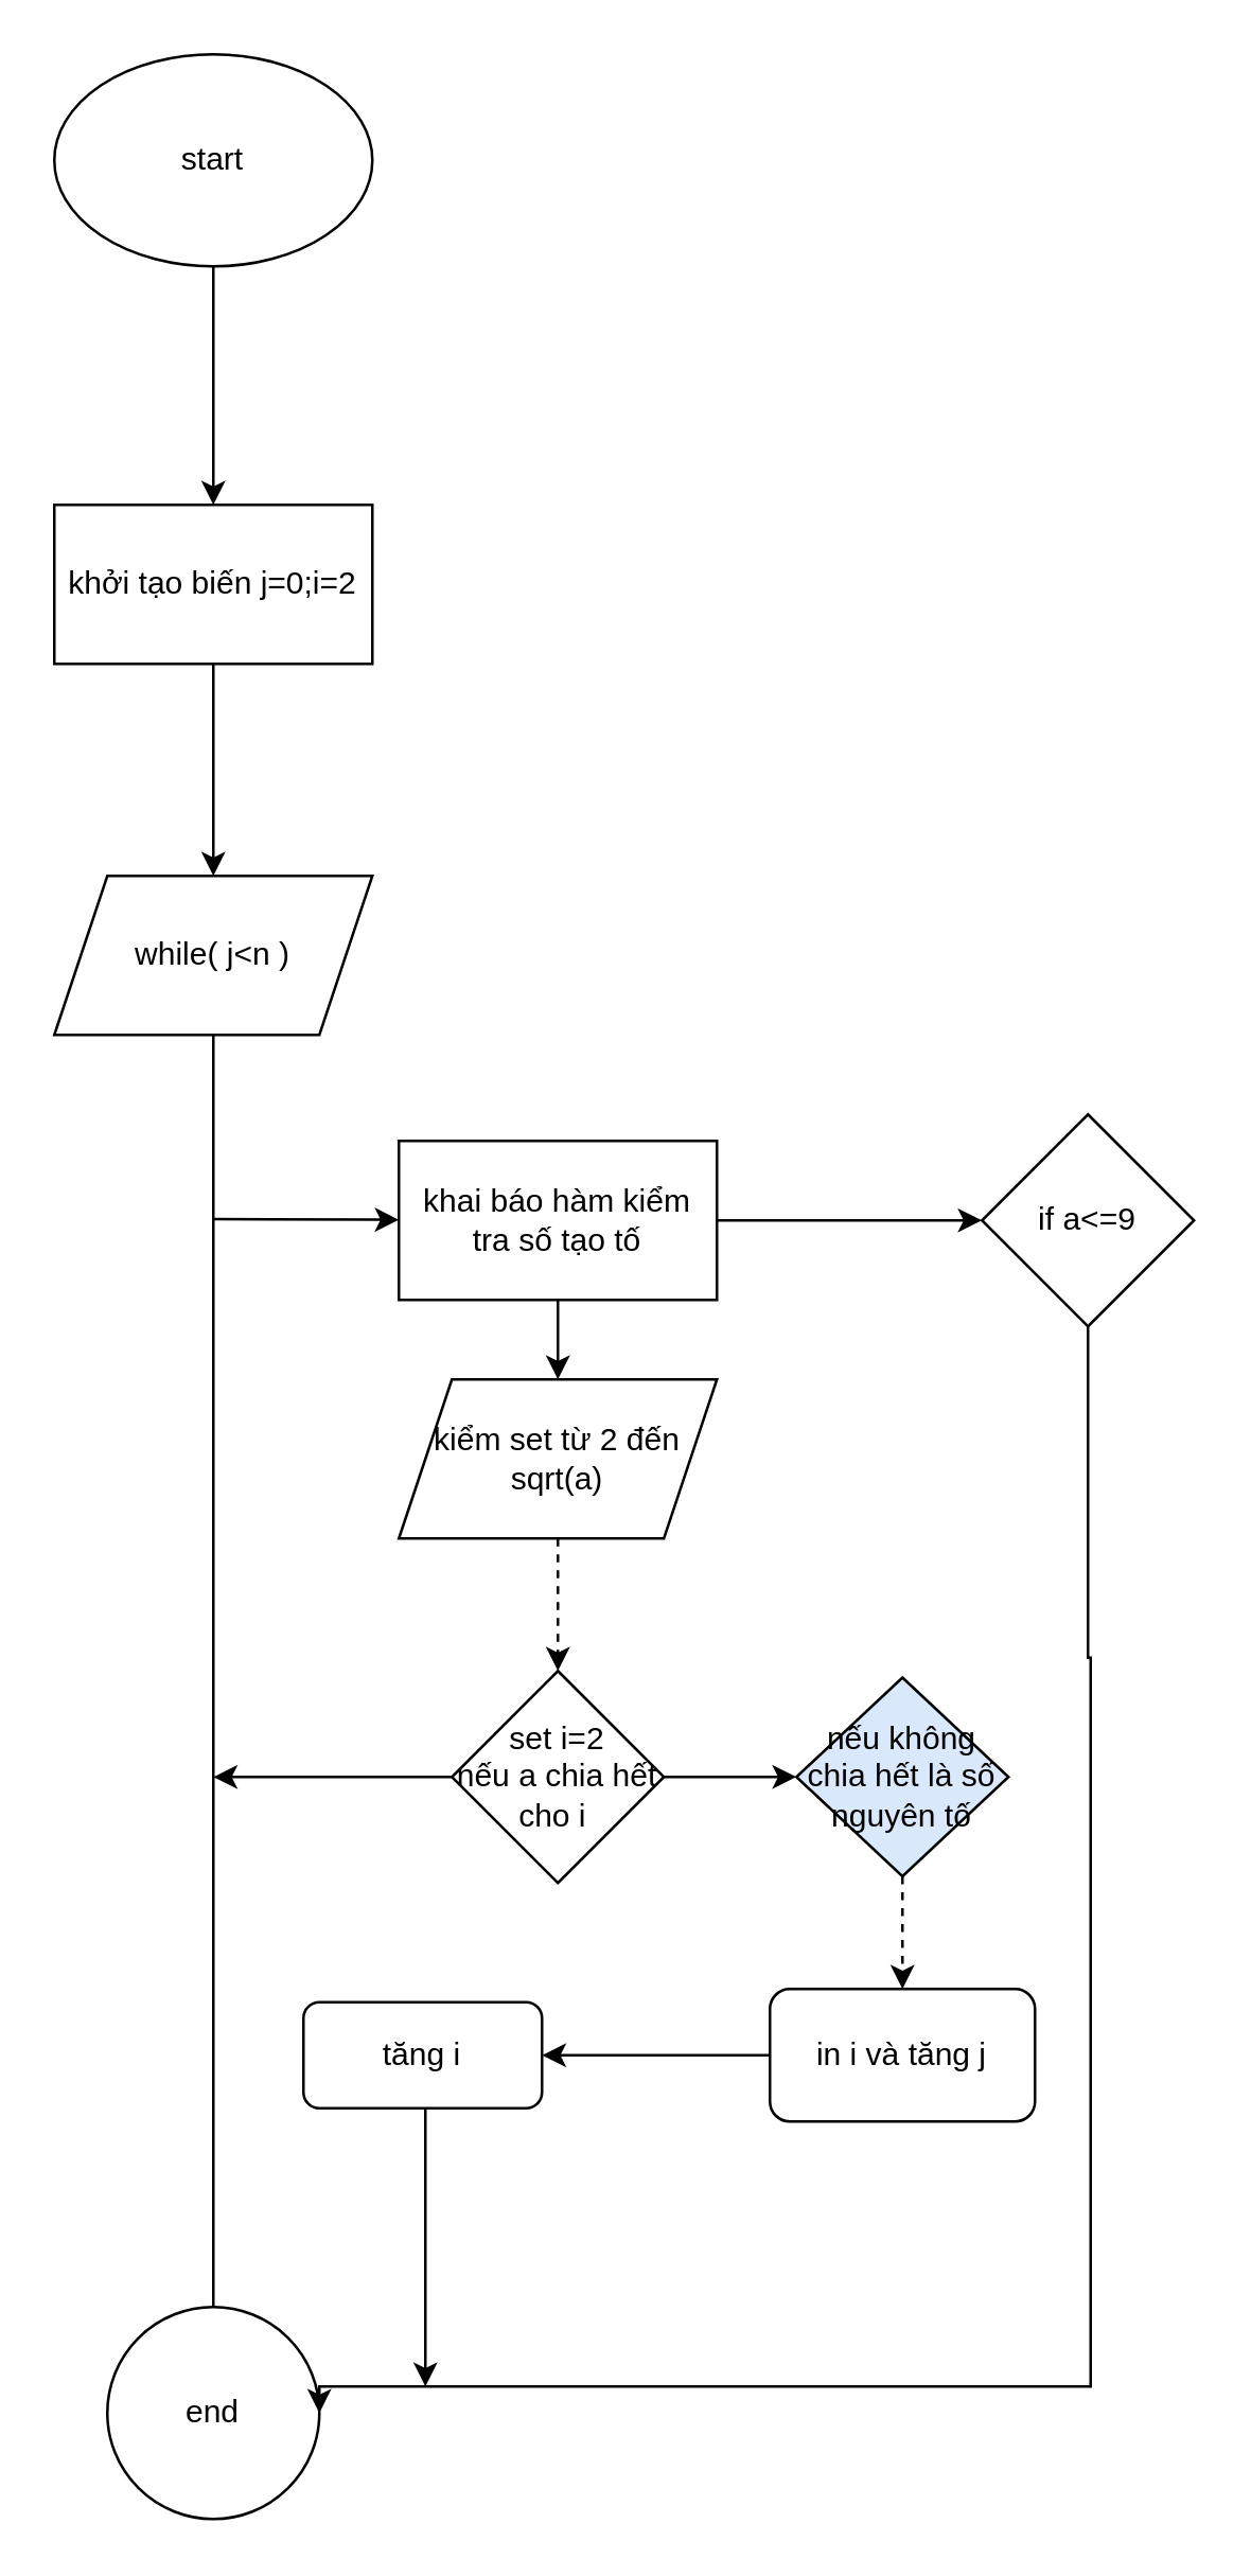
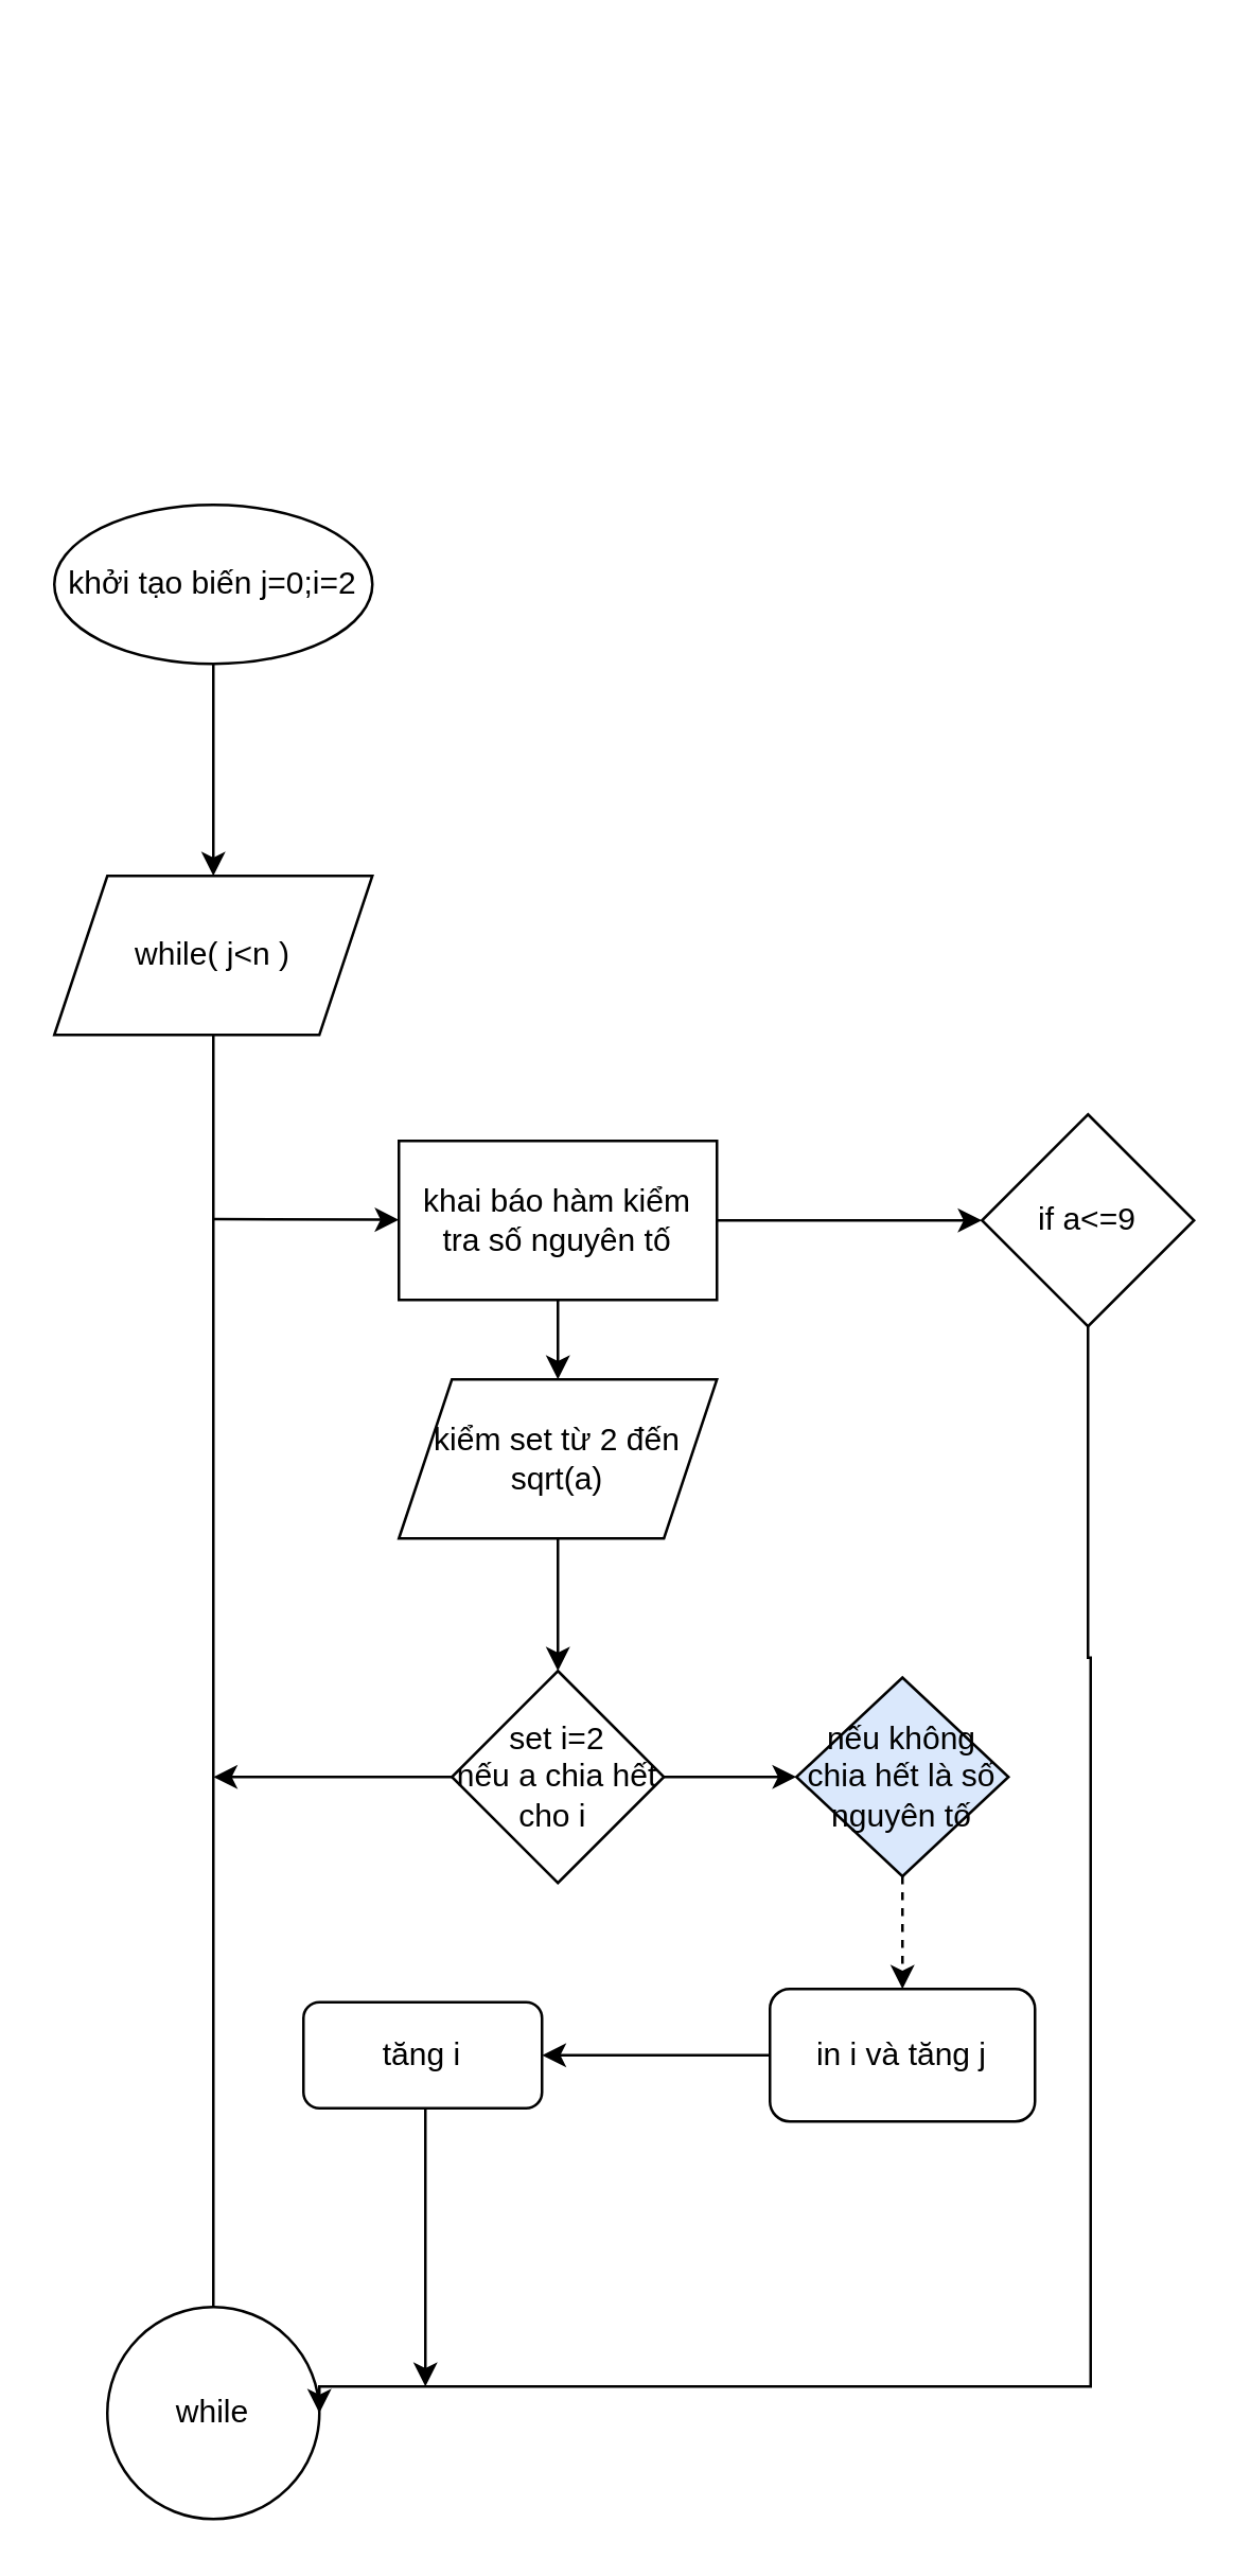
  <mxCell id="0" />
  <mxCell id="1" parent="0" />
- <mxCell id="2" value="" style="edgeStyle=orthogonalEdgeStyle;rounded=0;orthogonalLoop=1;jettySize=auto;html=1;" edge="1" parent="1" source="3" target="5"><mxGeometry relative="1" as="geometry" /></mxCell>
- <mxCell id="3" value="start" style="ellipse;whiteSpace=wrap;html=1;" vertex="1" parent="1"><mxGeometry x="20" y="20" width="120" height="80" as="geometry" /></mxCell>
  <mxCell id="4" value="" style="edgeStyle=orthogonalEdgeStyle;rounded=0;orthogonalLoop=1;jettySize=auto;html=1;" edge="1" parent="1" source="5" target="7"><mxGeometry relative="1" as="geometry" /></mxCell>
- <mxCell id="5" value="khởi tạo biến j=0;i=2" style="whiteSpace=wrap;html=1;" vertex="1" parent="1"><mxGeometry x="20" y="190" width="120" height="60" as="geometry" /></mxCell>
+ <mxCell id="5" value="khởi tạo biến j=0;i=2" style="ellipse;whiteSpace=wrap;html=1;" vertex="1" parent="1"><mxGeometry x="20" y="190" width="120" height="60" as="geometry" /></mxCell>
  <mxCell id="6" value="" style="edgeStyle=orthogonalEdgeStyle;rounded=0;orthogonalLoop=1;jettySize=auto;html=1;endArrow=none;" edge="1" parent="1" source="7" target="8"><mxGeometry relative="1" as="geometry" /></mxCell>
  <mxCell id="7" value="while( j&amp;lt;n )" style="shape=parallelogram;perimeter=parallelogramPerimeter;whiteSpace=wrap;html=1;fixedSize=1;" vertex="1" parent="1"><mxGeometry x="20" y="330" width="120" height="60" as="geometry" /></mxCell>
- <mxCell id="8" value="end" style="ellipse;whiteSpace=wrap;html=1;" vertex="1" parent="1"><mxGeometry x="40" y="870" width="80" height="80" as="geometry" /></mxCell>
+ <mxCell id="8" value="while" style="ellipse;whiteSpace=wrap;html=1;" vertex="1" parent="1"><mxGeometry x="40" y="870" width="80" height="80" as="geometry" /></mxCell>
  <mxCell id="9" value="" style="edgeStyle=none;orthogonalLoop=1;jettySize=auto;html=1;rounded=0;" edge="1" parent="1" target="12"><mxGeometry width="100" relative="1" as="geometry"><mxPoint x="80" y="459.5" as="sourcePoint" /><mxPoint x="220" y="459.5" as="targetPoint" /><Array as="points" /></mxGeometry></mxCell>
  <mxCell id="10" value="" style="edgeStyle=orthogonalEdgeStyle;rounded=0;orthogonalLoop=1;jettySize=auto;html=1;" edge="1" parent="1" source="12" target="14"><mxGeometry relative="1" as="geometry" /></mxCell>
  <mxCell id="11" value="" style="edgeStyle=orthogonalEdgeStyle;rounded=0;orthogonalLoop=1;jettySize=auto;html=1;" edge="1" parent="1" source="12" target="16"><mxGeometry relative="1" as="geometry" /></mxCell>
- <mxCell id="12" value="khai báo hàm kiểm tra số tạo tố" style="whiteSpace=wrap;html=1;" vertex="1" parent="1"><mxGeometry x="150" y="430" width="120" height="60" as="geometry" /></mxCell>
+ <mxCell id="12" value="khai báo hàm kiểm tra số nguyên tố" style="whiteSpace=wrap;html=1;" vertex="1" parent="1"><mxGeometry x="150" y="430" width="120" height="60" as="geometry" /></mxCell>
  <mxCell id="13" style="edgeStyle=orthogonalEdgeStyle;rounded=0;orthogonalLoop=1;jettySize=auto;html=1;entryX=1;entryY=0.5;entryDx=0;entryDy=0;" edge="1" parent="1" source="14" target="8"><mxGeometry relative="1" as="geometry"><mxPoint x="410" y="750" as="targetPoint" /><Array as="points"><mxPoint x="410" y="625" /><mxPoint x="411" y="625" /><mxPoint x="411" y="900" /><mxPoint x="120" y="900" /></Array></mxGeometry></mxCell>
  <mxCell id="14" value="if a&amp;lt;=9" style="rhombus;whiteSpace=wrap;html=1;" vertex="1" parent="1"><mxGeometry x="370" y="420" width="80" height="80" as="geometry" /></mxCell>
- <mxCell id="15" value="" style="edgeStyle=orthogonalEdgeStyle;rounded=0;orthogonalLoop=1;jettySize=auto;html=1;dashed=1;" edge="1" parent="1" source="16" target="19"><mxGeometry relative="1" as="geometry" /></mxCell>
+ <mxCell id="15" value="" style="edgeStyle=orthogonalEdgeStyle;rounded=0;orthogonalLoop=1;jettySize=auto;html=1;" edge="1" parent="1" source="16" target="19"><mxGeometry relative="1" as="geometry" /></mxCell>
  <mxCell id="16" value="kiểm set từ 2 đến sqrt(a)" style="shape=parallelogram;perimeter=parallelogramPerimeter;whiteSpace=wrap;html=1;fixedSize=1;" vertex="1" parent="1"><mxGeometry x="150" y="520" width="120" height="60" as="geometry" /></mxCell>
  <mxCell id="17" style="edgeStyle=orthogonalEdgeStyle;rounded=0;orthogonalLoop=1;jettySize=auto;html=1;" edge="1" parent="1" source="19"><mxGeometry relative="1" as="geometry"><mxPoint x="80" y="670" as="targetPoint" /></mxGeometry></mxCell>
  <mxCell id="18" value="" style="edgeStyle=orthogonalEdgeStyle;rounded=0;orthogonalLoop=1;jettySize=auto;html=1;" edge="1" parent="1" source="19" target="21"><mxGeometry relative="1" as="geometry" /></mxCell>
  <mxCell id="19" value="set i=2&lt;br&gt;nếu a chia hết cho i&amp;nbsp;" style="rhombus;whiteSpace=wrap;html=1;" vertex="1" parent="1"><mxGeometry x="170" y="630" width="80" height="80" as="geometry" /></mxCell>
  <mxCell id="20" value="" style="edgeStyle=orthogonalEdgeStyle;rounded=0;orthogonalLoop=1;jettySize=auto;html=1;dashed=1;" edge="1" parent="1" source="21" target="23"><mxGeometry relative="1" as="geometry" /></mxCell>
  <mxCell id="21" value="nếu không chia hết là số nguyên tố" style="rhombus;whiteSpace=wrap;html=1;fillColor=#dae8fc;" vertex="1" parent="1"><mxGeometry x="300" y="632.5" width="80" height="75" as="geometry" /></mxCell>
  <mxCell id="22" value="" style="edgeStyle=orthogonalEdgeStyle;rounded=0;orthogonalLoop=1;jettySize=auto;html=1;" edge="1" parent="1" source="23" target="25"><mxGeometry relative="1" as="geometry" /></mxCell>
  <mxCell id="23" value="in i và tăng j" style="rounded=1;whiteSpace=wrap;html=1;" vertex="1" parent="1"><mxGeometry x="290" y="750" width="100" height="50" as="geometry" /></mxCell>
  <mxCell id="24" style="edgeStyle=orthogonalEdgeStyle;rounded=0;orthogonalLoop=1;jettySize=auto;html=1;" edge="1" parent="1" source="25"><mxGeometry relative="1" as="geometry"><mxPoint x="160" y="900" as="targetPoint" /><Array as="points"><mxPoint x="160" y="820" /><mxPoint x="160" y="820" /></Array></mxGeometry></mxCell>
  <mxCell id="25" value="tăng i" style="whiteSpace=wrap;html=1;rounded=1;" vertex="1" parent="1"><mxGeometry x="114" y="755" width="90" height="40" as="geometry" /></mxCell>
